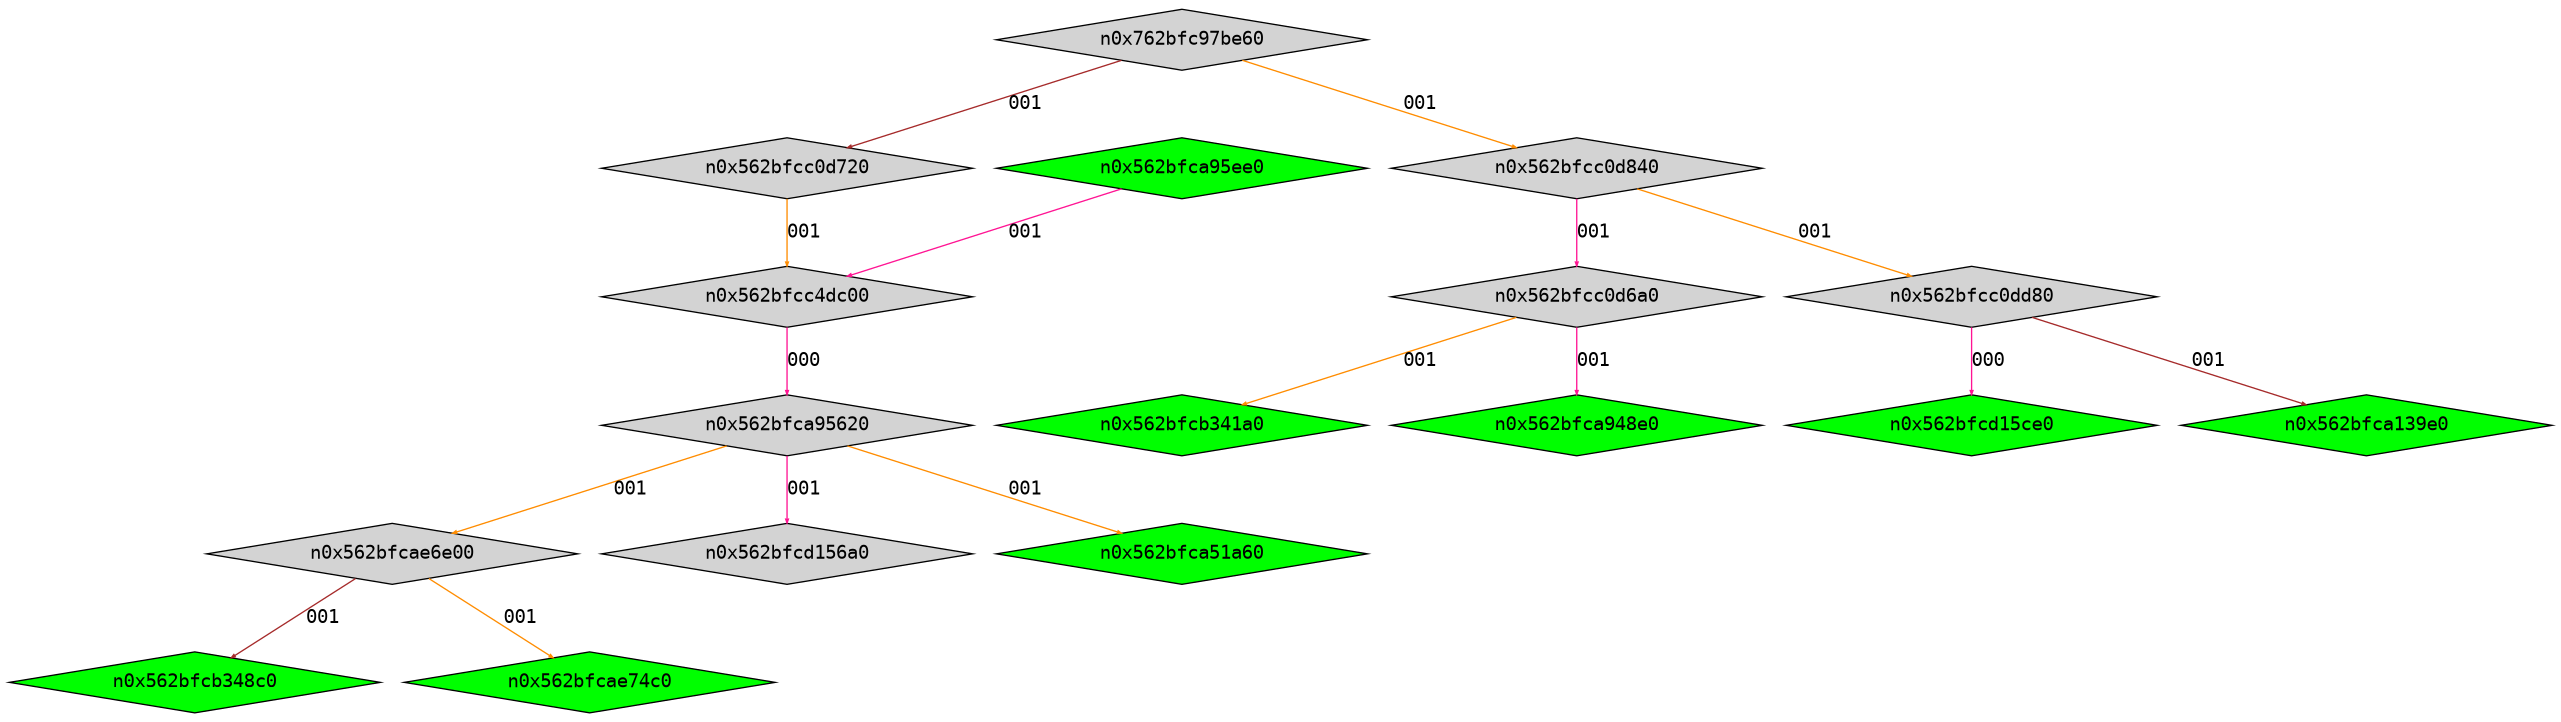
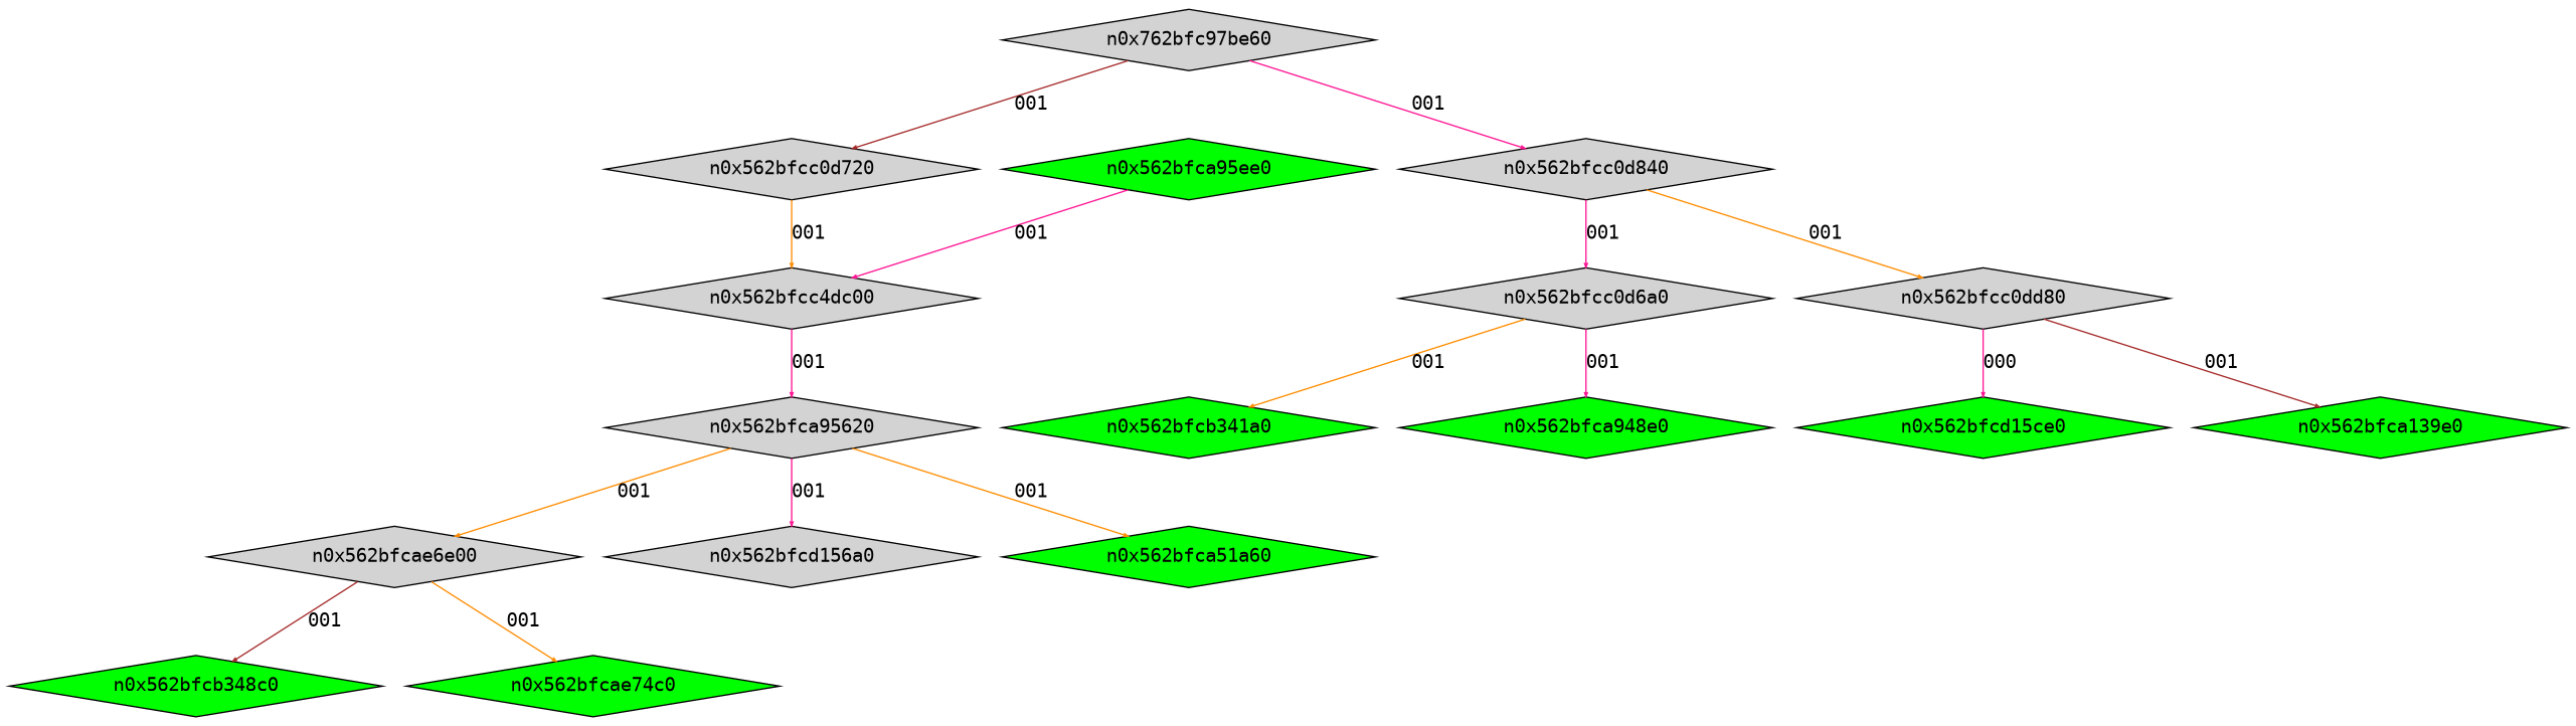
  digraph {
    fontname="DejaVu Sans Mono"
    node [fontname="DejaVu Sans Mono" shape=diamond style=filled]
    edge [arrowsize=.3 color=darkorange fontname="DejaVu Sans Mono"]
    n1 [height=.1 label=n0x762bfc97be60 width=.1]
    n0x562bfcc0d720 [height=.1 width=.1]
    n0x562bfcc0d840 [height=.1 width=.1]
    n0x562bfcc4dc00 [height=.1 width=.1]
    n0x562bfcc0d6a0 [height=.1 width=.1]
    n0x562bfcc0dd80 [height=.1 width=.1]
    n0x562bfcae6e00 [height=.1 width=.1]
    n0x562bfcb348c0 [fillcolor=green height=.1 width=.1]
    n0x562bfcae74c0 [fillcolor=green height=.1 width=.1]
    n0x562bfca95620 [height=.1 width=.1]
    n0x562bfcb341a0 [fillcolor=green height=.1 width=.1]
    n0x562bfca948e0 [fillcolor=green height=.1 width=.1]
    n0x562bfcd15ce0 [fillcolor=green height=.1 width=.1]
    n0x562bfca139e0 [fillcolor=green height=.1 width=.1]
    n0x562bfcd156a0 [fillcolor=lightgrey height=.1 width=.1]
    n0x562bfca51a60 [fillcolor=green height=.1 width=.1]
    n0x562bfca95ee0 [fillcolor=green height=.1 width=.1]
    n1 -> n0x562bfcc0d720 [color=brown label=001]
-   n1 -> n0x562bfcc0d840 [label=001]
+   n1 -> n0x562bfcc0d840 [color=deeppink label=001]
    n0x562bfcc0d720 -> n0x562bfcc4dc00 [label=001]
    n0x562bfcc0d840 -> n0x562bfcc0d6a0 [color=deeppink label=001]
    n0x562bfcc0d840 -> n0x562bfcc0dd80 [label=001]
-   n0x562bfcc4dc00 -> n0x562bfca95620 [color=deeppink label=000]
+   n0x562bfcc4dc00 -> n0x562bfca95620 [color=deeppink label=001]
    n0x562bfcc0d6a0 -> n0x562bfcb341a0 [label=001]
    n0x562bfcc0d6a0 -> n0x562bfca948e0 [color=deeppink label=001]
    n0x562bfcc0dd80 -> n0x562bfcd15ce0 [color=deeppink label=000]
    n0x562bfcc0dd80 -> n0x562bfca139e0 [color=brown label=001]
    n0x562bfcae6e00 -> n0x562bfcb348c0 [color=brown label=001]
    n0x562bfcae6e00 -> n0x562bfcae74c0 [label=001]
    n0x562bfca95620 -> n0x562bfcae6e00 [label=001]
    n0x562bfca95620 -> n0x562bfcd156a0 [color=deeppink label=001]
    n0x562bfca95620 -> n0x562bfca51a60 [label=001]
    n0x562bfca95ee0 -> n0x562bfcc4dc00 [color=deeppink label=001]
  }
